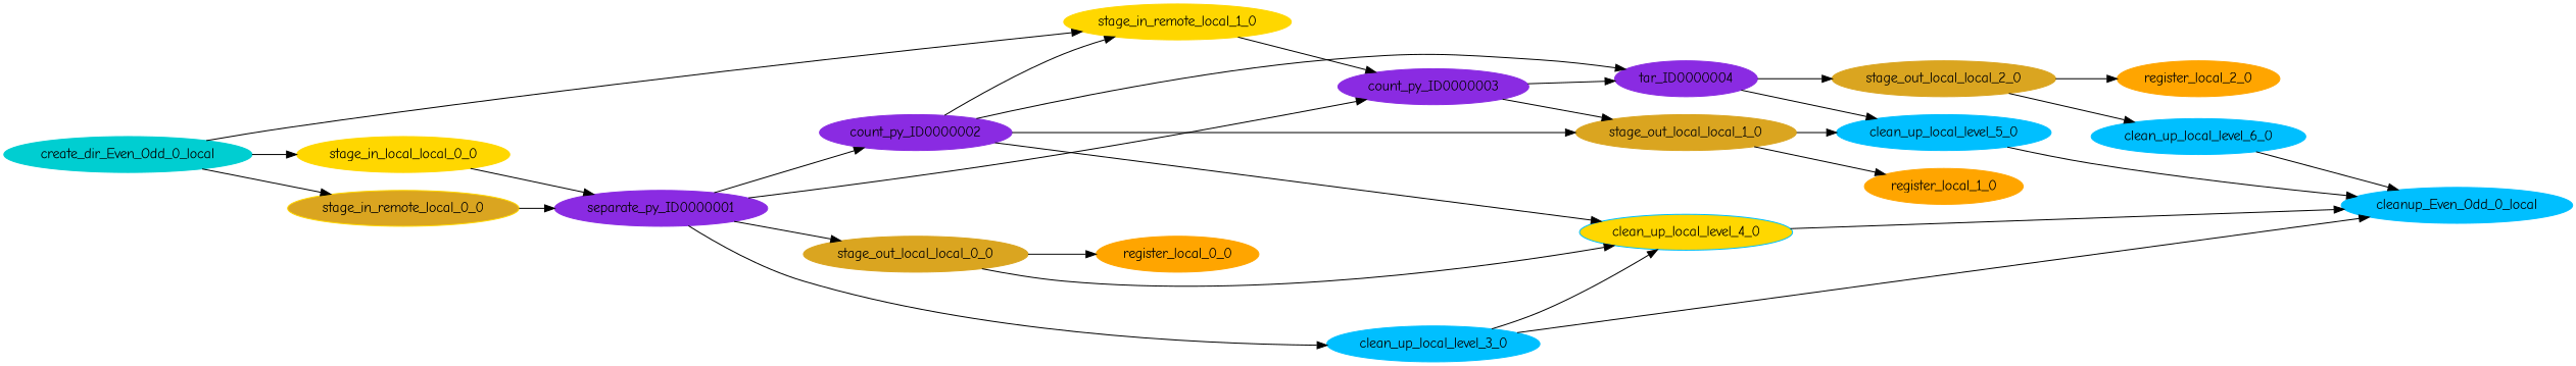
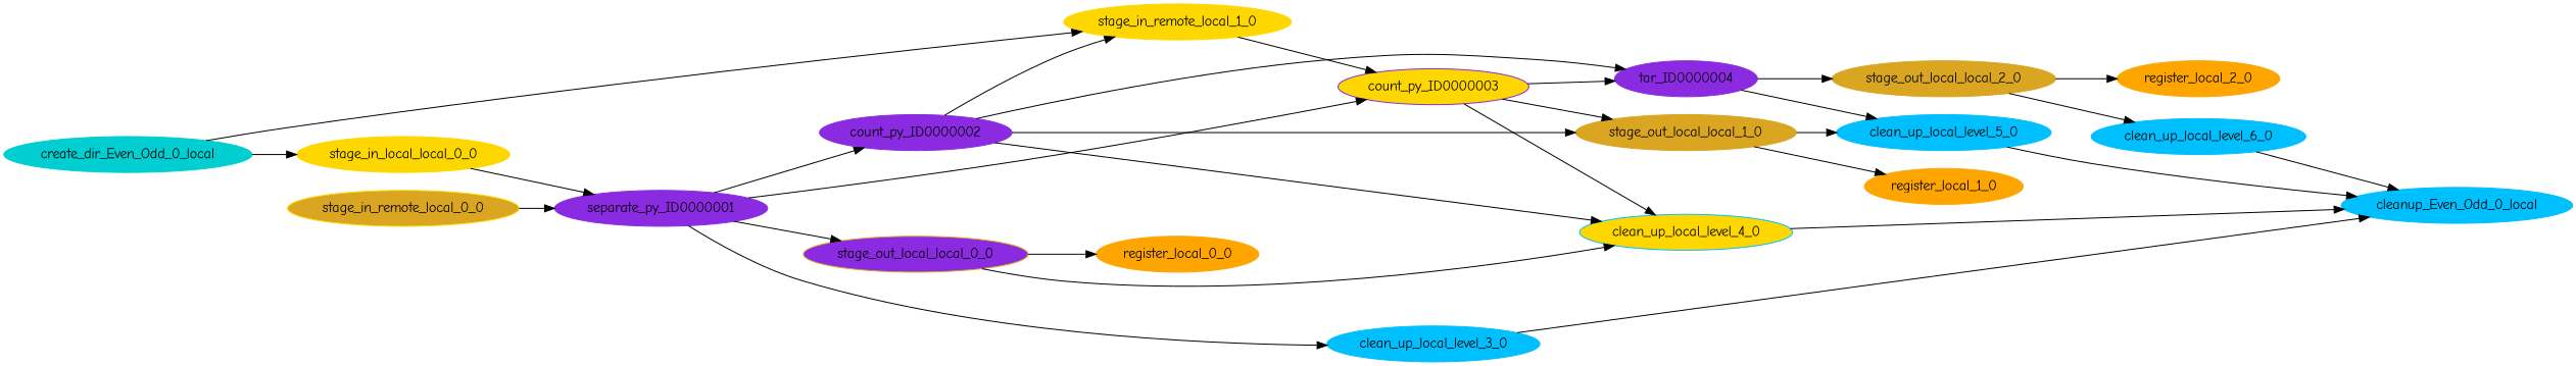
  digraph {
    fontname="Comic Neue"
    rankdir=LR
    node [color=deepskyblue fontname="Comic Neue" shape=ellipse style=filled]
    edge [arrowhead=normal arrowsize=1.0 fontname="Comic Neue"]
    n1 [color=gold label=stage_in_remote_local_1_0]
-   n2 [color=blueviolet label=count_py_ID0000003]
+   n2 [color=blueviolet label=count_py_ID0000003 fillcolor=gold]
    n3 [color=goldenrod label=stage_out_local_local_1_0]
    n4 [fillcolor=gold label=clean_up_local_level_4_0]
    n5 [color=blueviolet label=tar_ID0000004]
    n6 [color=blueviolet label=count_py_ID0000002]
    n7 [color=gold fillcolor=goldenrod label=stage_in_remote_local_0_0]
    n8 [color=blueviolet label=separate_py_ID0000001]
    n9 [label=clean_up_local_level_3_0]
-   n10 [color=goldenrod label=stage_out_local_local_0_0]
+   n10 [color=goldenrod label=stage_out_local_local_0_0 fillcolor=blueviolet]
    n11 [label=clean_up_local_level_5_0]
    n12 [color=orange label=register_local_1_0]
    n13 [label=cleanup_Even_Odd_0_local]
    n14 [color=goldenrod label=stage_out_local_local_2_0]
    n15 [label=clean_up_local_level_6_0]
    n16 [color=orange label=register_local_2_0]
    n17 [color=orange label=register_local_0_0]
    n18 [color=gold label=stage_in_local_local_0_0]
    n19 [color=darkturquoise label=create_dir_Even_Odd_0_local]
    n1 -> n2
    n2 -> n3
-   n9 -> n4
+   n2 -> n4
    n2 -> n5
    n3 -> n11
    n3 -> n12
    n4 -> n13
    n5 -> n11
    n5 -> n14
    n6 -> n1
    n6 -> n3
    n6 -> n4
    n6 -> n5
    n7 -> n8
    n8 -> n2
    n8 -> n6
    n8 -> n9
    n8 -> n10
    n9 -> n13
    n10 -> n4
    n10 -> n17
    n11 -> n13
    n14 -> n15
    n14 -> n16
    n15 -> n13
    n18 -> n8
    n19 -> n1
-   n19 -> n7
    n19 -> n18
  }
